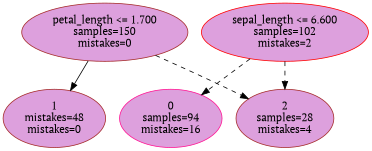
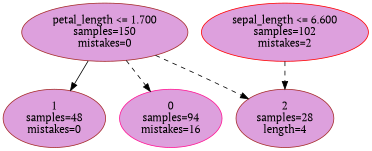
  digraph {
    fontname="PT Serif"
    node [color=brown fillcolor=plum fontname="PT Serif" shape=ellipse style=filled]
    edge [fontname="PT Serif" style=dashed]
    n1 [label="petal_length <= 1.700\nsamples=150\nmistakes=0"]
-   n2 [label="1\nmistakes=48\nmistakes=0"]
-   n3 [label="2\nsamples=28\nmistakes=4"]
+   n2 [label="1\nsamples=48\nmistakes=0"]
+   n3 [label="2\nsamples=28\nlength=4"]
    n4 [color=red label="sepal_length <= 6.600\nsamples=102\nmistakes=2"]
    n5 [color=deeppink label="0\nsamples=94\nmistakes=16"]
    n1 -> n2 [style=solid]
    n1 -> n3
    n4 -> n3
-   n4 -> n5
+   n1 -> n5
  }
